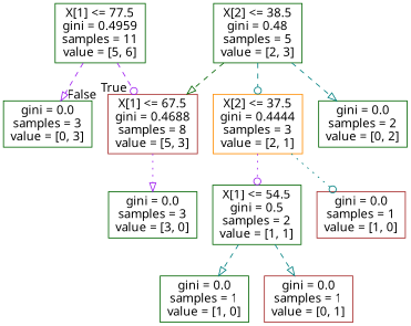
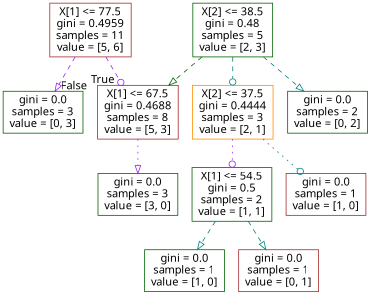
  digraph {
    fontname="Noto Sans"
    node [color=darkgreen fontname="Noto Sans" shape=box]
    edge [arrowhead=onormal color=teal fontname="Noto Sans" style=dashed]
-   n1 [label="X[1] <= 77.5\ngini = 0.4959\nsamples = 11\nvalue = [5, 6]"]
+   n1 [color=brown label="X[1] <= 77.5\ngini = 0.4959\nsamples = 11\nvalue = [5, 6]"]
    n2 [color=brown label="X[1] <= 67.5\ngini = 0.4688\nsamples = 8\nvalue = [5, 3]"]
    n3 [label="gini = 0.0\nsamples = 3\nvalue = [0, 3]"]
    n4 [label="gini = 0.0\nsamples = 3\nvalue = [3, 0]"]
    n5 [label="X[2] <= 38.5\ngini = 0.48\nsamples = 5\nvalue = [2, 3]"]
    n6 [color=darkorange label="X[2] <= 37.5\ngini = 0.4444\nsamples = 3\nvalue = [2, 1]"]
    n7 [label="gini = 0.0\nsamples = 2\nvalue = [0, 2]"]
    n8 [label="X[1] <= 54.5\ngini = 0.5\nsamples = 2\nvalue = [1, 1]"]
    n9 [color=brown label="gini = 0.0\nsamples = 1\nvalue = [1, 0]"]
    n10 [label="gini = 0.0\nsamples = 1\nvalue = [1, 0]"]
    n11 [color=brown label="gini = 0.0\nsamples = 1\nvalue = [0, 1]"]
    n1 -> n2 [arrowhead=odot color=purple headlabel=True labelangle=45 labeldistance=2.5]
    n1 -> n3 [color=purple headlabel=False labelangle=-45 labeldistance=2.5]
    n2 -> n4 [color=purple style=dotted]
    n5 -> n2 [color=darkgreen]
    n5 -> n6 [arrowhead=odot]
    n5 -> n7
    n6 -> n8 [arrowhead=odot color=purple style=dotted]
    n6 -> n9 [arrowhead=odot style=dotted]
    n8 -> n10
    n8 -> n11
  }
